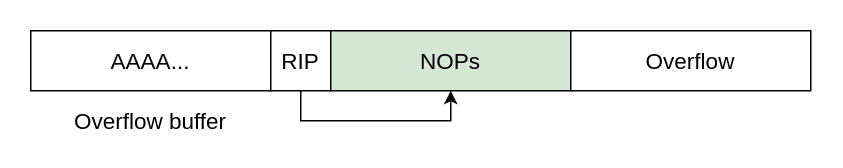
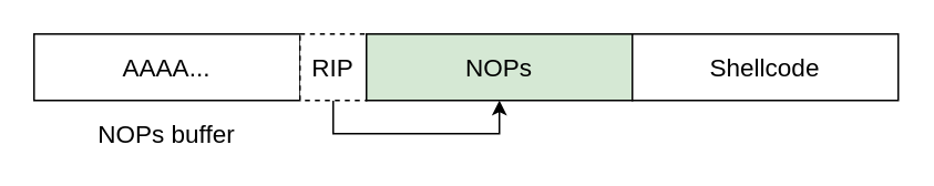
  <mxCell id="0" />
  <mxCell id="1" parent="0" />
  <mxCell id="2" value="AAAA..." style="rounded=0;whiteSpace=wrap;html=1;fontSize=15;" vertex="1" parent="1"><mxGeometry x="20" y="20" width="160" height="40" as="geometry" /></mxCell>
  <mxCell id="3" style="edgeStyle=orthogonalEdgeStyle;rounded=0;orthogonalLoop=1;jettySize=auto;html=1;exitX=0.5;exitY=1;exitDx=0;exitDy=0;fontSize=15;entryX=0.5;entryY=1;entryDx=0;entryDy=0;" edge="1" parent="1" source="4" target="5"><mxGeometry relative="1" as="geometry"><mxPoint x="300" y="100" as="targetPoint" /></mxGeometry></mxCell>
- <mxCell id="4" value="RIP" style="rounded=0;whiteSpace=wrap;html=1;fontSize=15;" vertex="1" parent="1"><mxGeometry x="180" y="20" width="40" height="40" as="geometry" /></mxCell>
+ <mxCell id="4" value="RIP" style="rounded=0;whiteSpace=wrap;html=1;fontSize=15;dashed=1;" vertex="1" parent="1"><mxGeometry x="180" y="20" width="40" height="40" as="geometry" /></mxCell>
  <mxCell id="5" value="NOPs" style="rounded=0;whiteSpace=wrap;html=1;fontSize=15;fillColor=#d5e8d4;" vertex="1" parent="1"><mxGeometry x="220" y="20" width="160" height="40" as="geometry" /></mxCell>
- <mxCell id="6" value="Overflow" style="rounded=0;whiteSpace=wrap;html=1;fontSize=15;" vertex="1" parent="1"><mxGeometry x="380" y="20" width="160" height="40" as="geometry" /></mxCell>
- <mxCell id="7" value="Overflow buffer" style="text;html=1;strokeColor=none;fillColor=none;align=center;verticalAlign=middle;whiteSpace=wrap;rounded=0;fontSize=15;" vertex="1" parent="1"><mxGeometry x="20" y="70" width="160" height="20" as="geometry" /></mxCell>
+ <mxCell id="6" value="Shellcode" style="rounded=0;whiteSpace=wrap;html=1;fontSize=15;" vertex="1" parent="1"><mxGeometry x="380" y="20" width="160" height="40" as="geometry" /></mxCell>
+ <mxCell id="7" value="NOPs buffer" style="text;html=1;strokeColor=none;fillColor=none;align=center;verticalAlign=middle;whiteSpace=wrap;rounded=0;fontSize=15;" vertex="1" parent="1"><mxGeometry x="20" y="70" width="160" height="20" as="geometry" /></mxCell>
